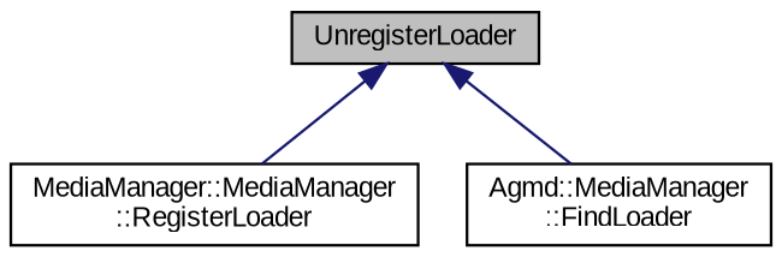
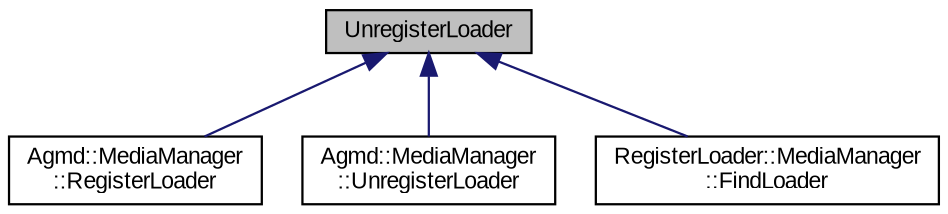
  digraph {
    fontname="Liberation Sans"
    rankdir=TB
    node [color=black fillcolor=white fontname="Liberation Sans" fontsize=10 shape=record style=filled]
    edge [color=midnightblue dir=back fontname="Liberation Sans" fontsize=10 labelfontname=Helvetica labelfontsize=10 style=solid]
    n1 [fillcolor=grey75 fontcolor=black height=0.2 label=UnregisterLoader width=0.4]
-   n2 [height=0.2 label="MediaManager::MediaManager\l::RegisterLoader" width=0.4]
-   n4 [height=0.2 label="Agmd::MediaManager\l::FindLoader" width=0.4]
+   n2 [height=0.2 label="Agmd::MediaManager\l::RegisterLoader" width=0.4]
+   n3 [height=0.2 label="Agmd::MediaManager\l::UnregisterLoader" width=0.4]
+   n4 [height=0.2 label="RegisterLoader::MediaManager\l::FindLoader" width=0.4]
    n1 -> n2
+   n1 -> n3
    n1 -> n4
  }
